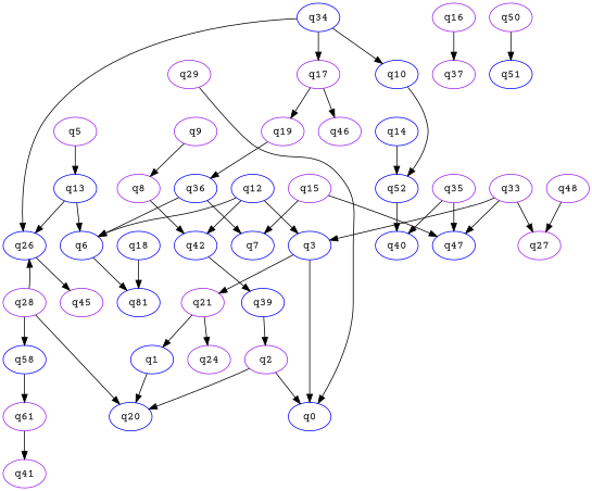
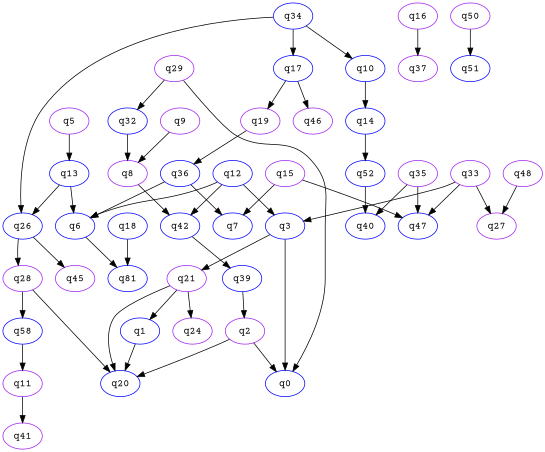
  digraph {
    fontname="Courier Prime"
    node [color=blue fontname="Courier Prime"]
    edge [fontname="Courier Prime"]
    n1 [color=purple initial=1 label=q45]
    q12 [final=1]
    q3
    q6
    q42
    q0
    q21 [color=purple]
    n8 [label=q81]
    q39
    q1
    q20
    q41 [color=purple]
    q2 [color=purple]
    q24 [color=purple]
    q5 [color=purple]
    q13
    q26
    q28 [color=purple]
    q8 [color=purple]
    q9 [color=purple]
    q10
    q52
    q40
-   q11 [color=purple label=q61]
+   q11 [color=purple]
    n25 [label=q58]
    q14
    q15 [color=purple]
    q7
    q47
    q16 [color=purple]
    q37 [color=purple]
    q19 [color=purple]
-   q17 [color=purple]
+   q17
    n34 [color=purple label=q46]
    q36
    q18
    q29 [color=purple]
+   q32
    q33 [color=purple]
    q27 [color=purple]
    q34
    q35 [color=purple]
    q48 [color=purple]
    q50 [color=purple]
    q51
    q12 -> q3
    q12 -> q6
    q12 -> q42
    q3 -> q0
    q3 -> q21
    q6 -> n8
    q42 -> q39
    q21 -> q1
+   q21 -> q20
    q21 -> q24
    q39 -> q2
    q1 -> q20
    q2 -> q0
    q2 -> q20
    q5 -> q13
    q13 -> q6
    q13 -> q26
    q26 -> n1
-   q28 -> q26
+   q26 -> q28
    q28 -> q20
    q28 -> n25
    q8 -> q42
    q9 -> q8
-   q10 -> q52
+   q10 -> q14
    q52 -> q40
    q11 -> q41
    n25 -> q11
    q14 -> q52
    q15 -> q7
    q15 -> q47
    q16 -> q37
    q19 -> q36
    q17 -> q19
    q17 -> n34
    q36 -> q6
    q36 -> q7
    q18 -> n8
    q29 -> q0
+   q29 -> q32
+   q32 -> q8
    q33 -> q3
    q33 -> q47
    q33 -> q27
    q34 -> q26
    q34 -> q10
    q34 -> q17
    q35 -> q40
    q35 -> q47
    q48 -> q27
    q50 -> q51
  }
